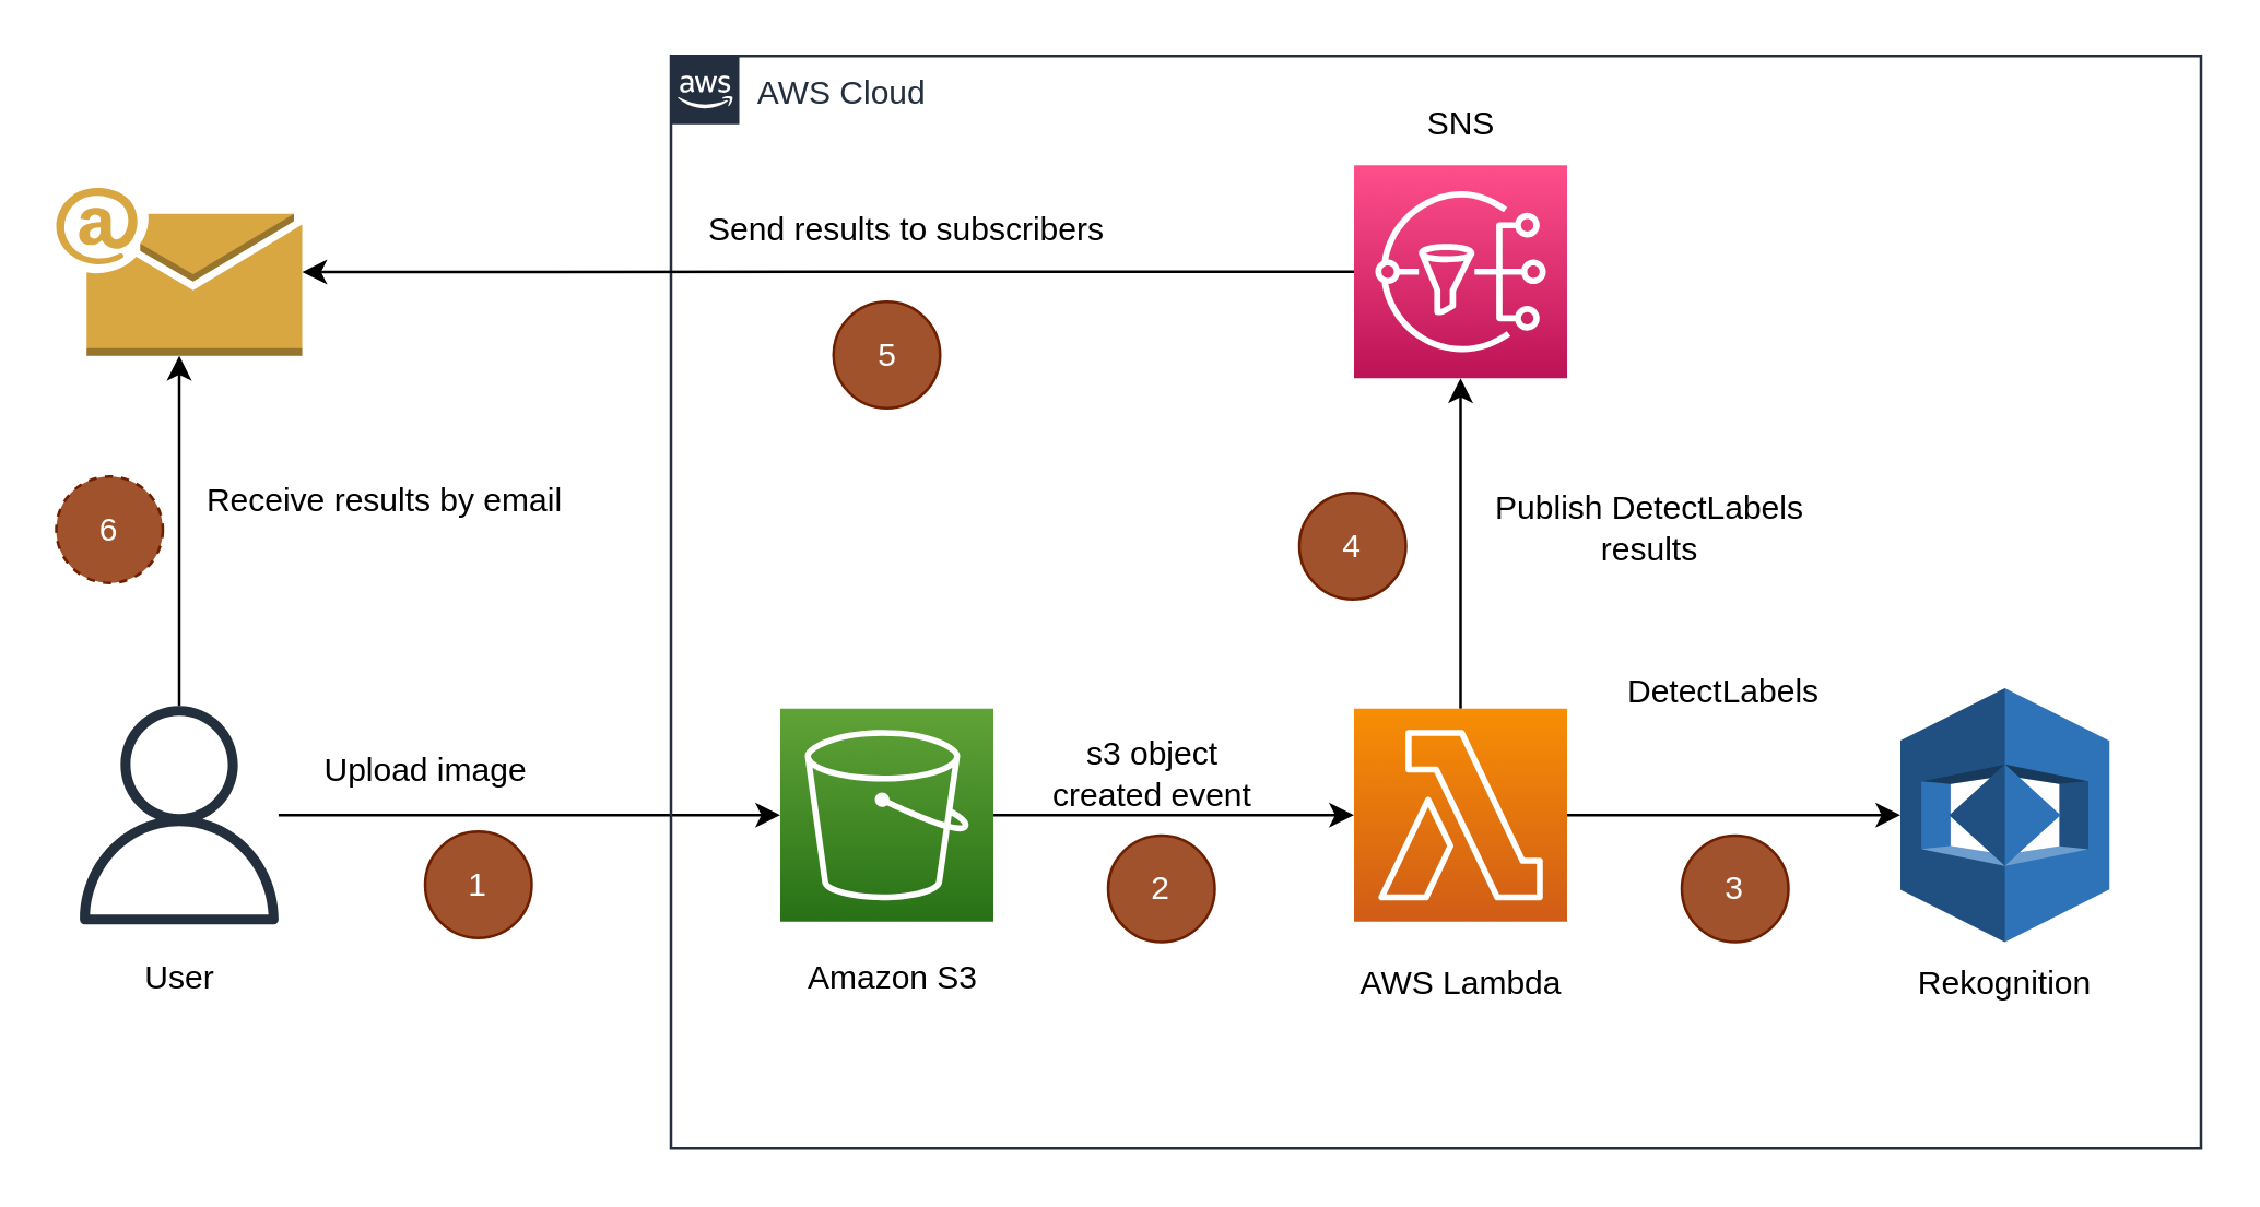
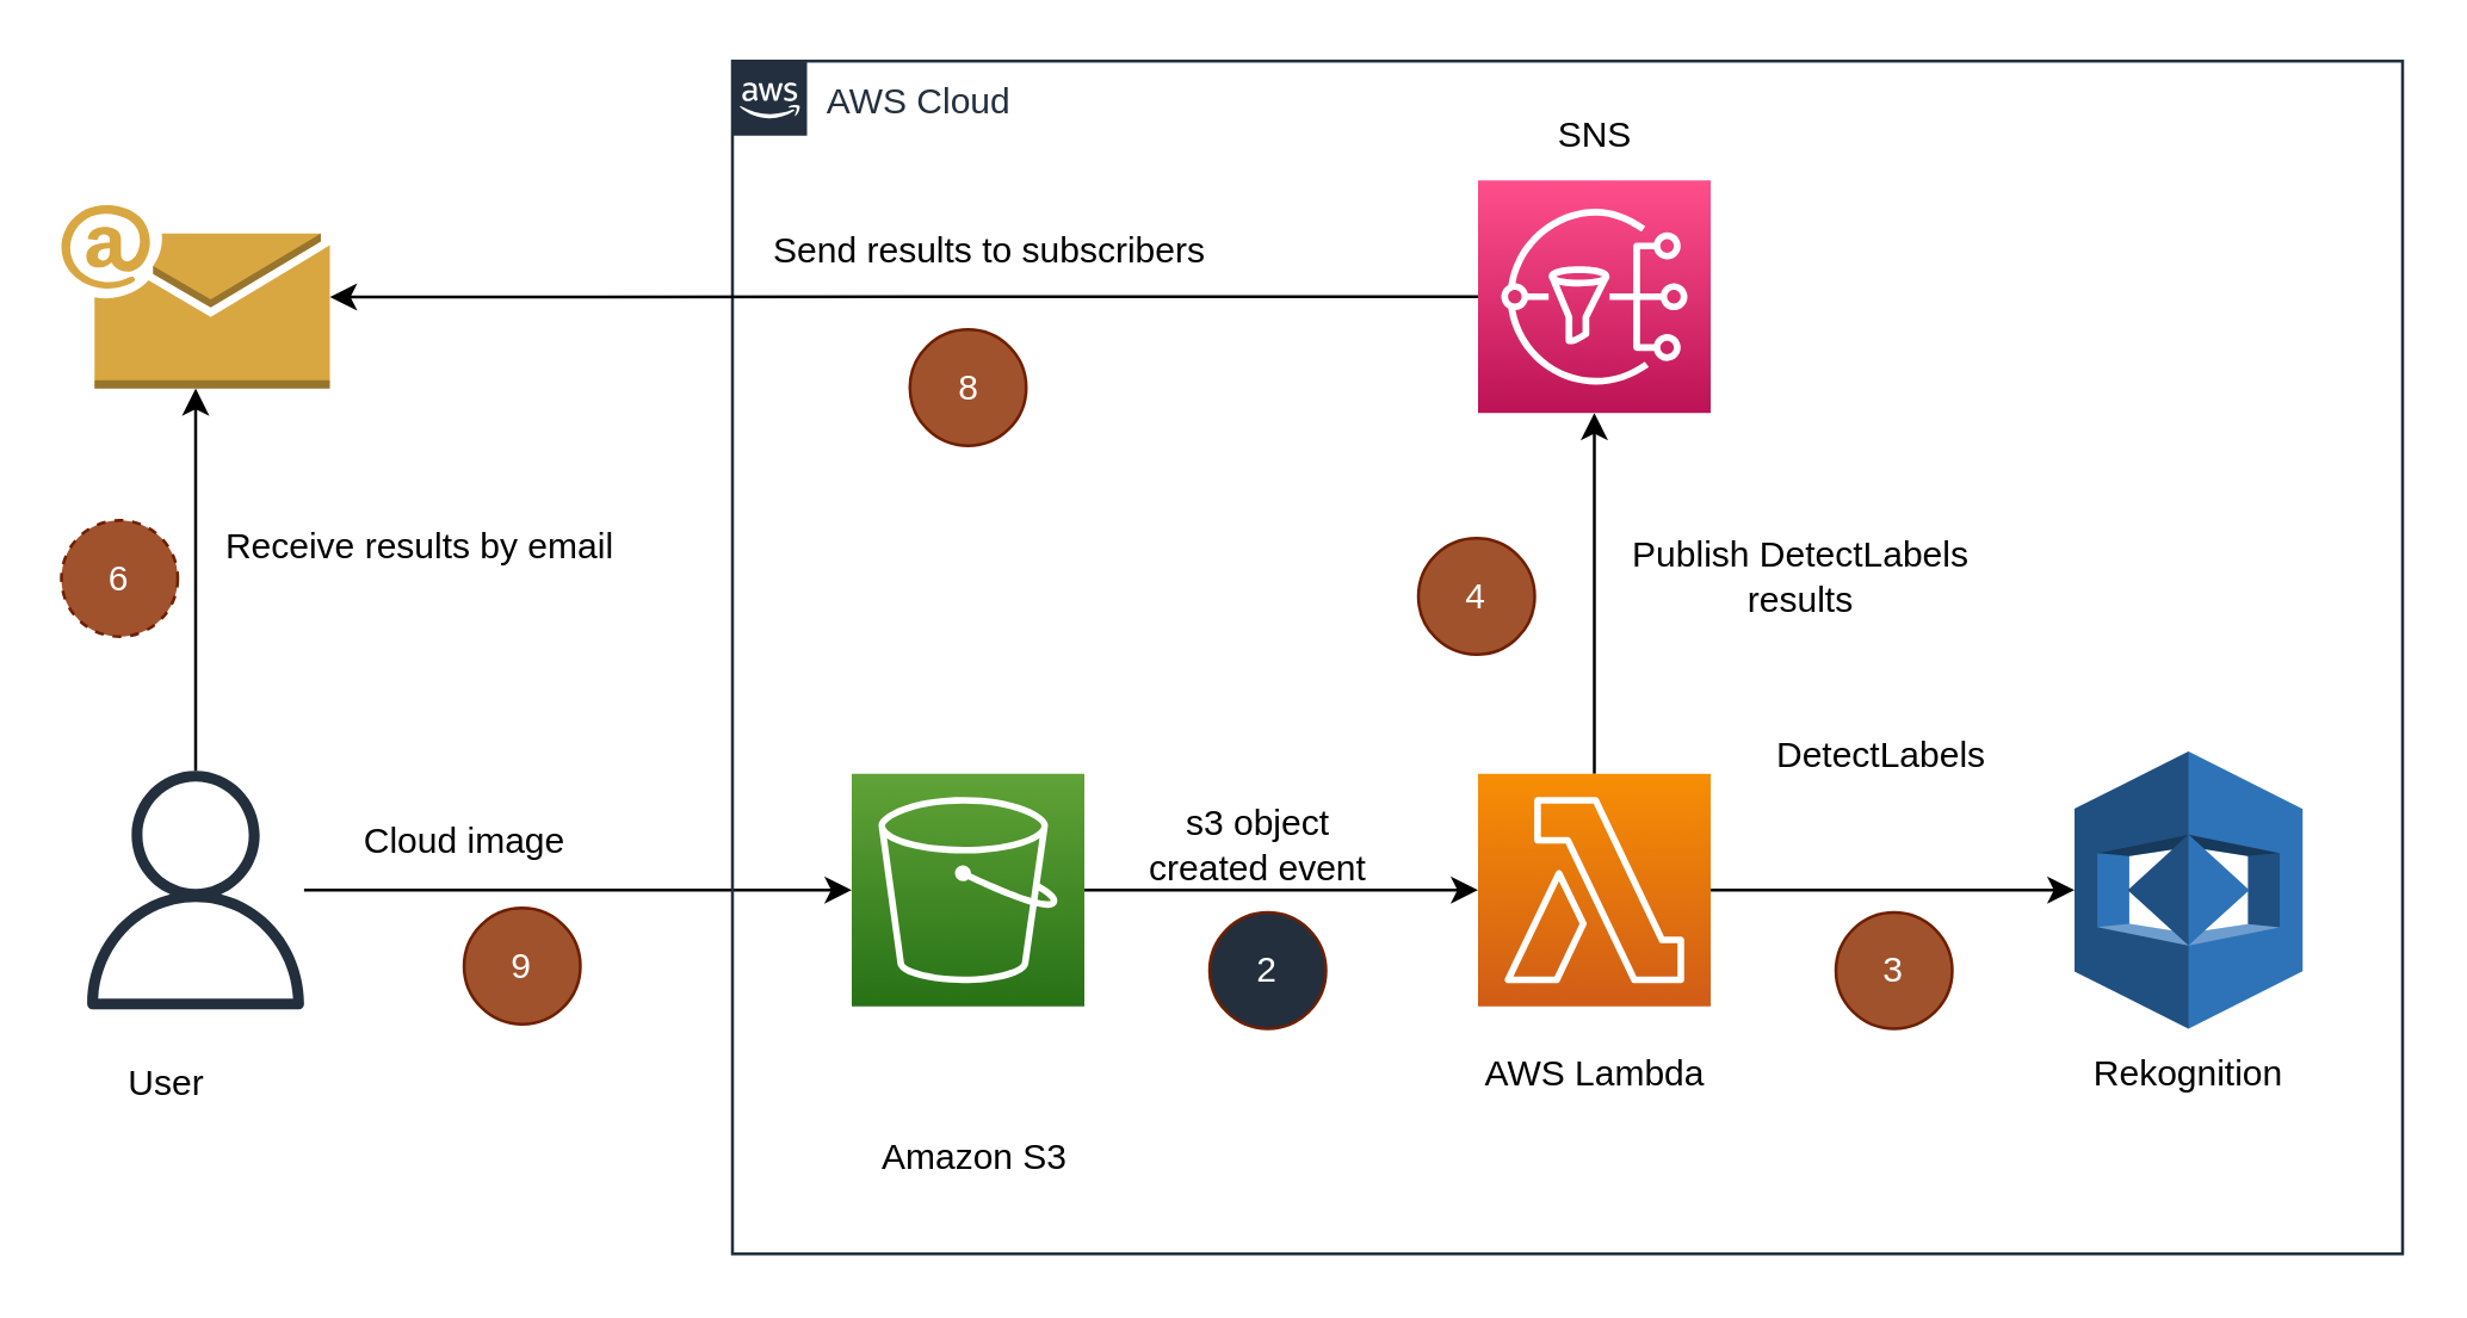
  <mxCell id="0" />
  <mxCell id="1" parent="0" />
  <mxCell id="2" style="edgeStyle=orthogonalEdgeStyle;rounded=0;orthogonalLoop=1;jettySize=auto;html=1;entryX=0;entryY=0.5;entryDx=0;entryDy=0;entryPerimeter=0;" edge="1" parent="1" source="4" target="7"><mxGeometry relative="1" as="geometry" /></mxCell>
  <mxCell id="3" style="edgeStyle=orthogonalEdgeStyle;rounded=0;orthogonalLoop=1;jettySize=auto;html=1;" edge="1" parent="1" source="4" target="21"><mxGeometry relative="1" as="geometry" /></mxCell>
  <mxCell id="4" value="" style="sketch=0;outlineConnect=0;fontColor=#232F3E;gradientColor=none;fillColor=#232F3D;strokeColor=none;dashed=0;verticalLabelPosition=bottom;verticalAlign=top;align=center;html=1;fontSize=12;fontStyle=0;aspect=fixed;pointerEvents=1;shape=mxgraph.aws4.user;" vertex="1" parent="1"><mxGeometry x="25" y="258" width="80" height="80" as="geometry" /></mxCell>
  <mxCell id="5" value="AWS Cloud" style="points=[[0,0],[0.25,0],[0.5,0],[0.75,0],[1,0],[1,0.25],[1,0.5],[1,0.75],[1,1],[0.75,1],[0.5,1],[0.25,1],[0,1],[0,0.75],[0,0.5],[0,0.25]];outlineConnect=0;gradientColor=none;html=1;whiteSpace=wrap;fontSize=12;fontStyle=0;container=1;pointerEvents=0;collapsible=0;recursiveResize=0;shape=mxgraph.aws4.group;grIcon=mxgraph.aws4.group_aws_cloud_alt;strokeColor=#232F3E;fillColor=none;verticalAlign=top;align=left;spacingLeft=30;fontColor=#232F3E;dashed=0;" vertex="1" parent="1"><mxGeometry x="245" y="20" width="560" height="400" as="geometry" /></mxCell>
  <mxCell id="6" style="edgeStyle=orthogonalEdgeStyle;rounded=0;orthogonalLoop=1;jettySize=auto;html=1;entryX=0;entryY=0.5;entryDx=0;entryDy=0;entryPerimeter=0;" edge="1" parent="5" source="7" target="10"><mxGeometry relative="1" as="geometry" /></mxCell>
  <mxCell id="7" value="" style="sketch=0;points=[[0,0,0],[0.25,0,0],[0.5,0,0],[0.75,0,0],[1,0,0],[0,1,0],[0.25,1,0],[0.5,1,0],[0.75,1,0],[1,1,0],[0,0.25,0],[0,0.5,0],[0,0.75,0],[1,0.25,0],[1,0.5,0],[1,0.75,0]];outlineConnect=0;fontColor=#232F3E;gradientColor=#60A337;gradientDirection=north;fillColor=#277116;strokeColor=#ffffff;dashed=0;verticalLabelPosition=bottom;verticalAlign=top;align=center;html=1;fontSize=12;fontStyle=0;aspect=fixed;shape=mxgraph.aws4.resourceIcon;resIcon=mxgraph.aws4.s3;" vertex="1" parent="5"><mxGeometry x="40" y="239" width="78" height="78" as="geometry" /></mxCell>
  <mxCell id="8" style="edgeStyle=orthogonalEdgeStyle;rounded=0;orthogonalLoop=1;jettySize=auto;html=1;entryX=0;entryY=0.5;entryDx=0;entryDy=0;entryPerimeter=0;" edge="1" parent="5" source="10" target="12"><mxGeometry relative="1" as="geometry" /></mxCell>
  <mxCell id="9" style="edgeStyle=orthogonalEdgeStyle;rounded=0;orthogonalLoop=1;jettySize=auto;html=1;" edge="1" parent="5" source="10" target="11"><mxGeometry relative="1" as="geometry" /></mxCell>
  <mxCell id="10" value="" style="sketch=0;points=[[0,0,0],[0.25,0,0],[0.5,0,0],[0.75,0,0],[1,0,0],[0,1,0],[0.25,1,0],[0.5,1,0],[0.75,1,0],[1,1,0],[0,0.25,0],[0,0.5,0],[0,0.75,0],[1,0.25,0],[1,0.5,0],[1,0.75,0]];outlineConnect=0;fontColor=#232F3E;gradientColor=#F78E04;gradientDirection=north;fillColor=#D05C17;strokeColor=#ffffff;dashed=0;verticalLabelPosition=bottom;verticalAlign=top;align=center;html=1;fontSize=12;fontStyle=0;aspect=fixed;shape=mxgraph.aws4.resourceIcon;resIcon=mxgraph.aws4.lambda;" vertex="1" parent="5"><mxGeometry x="250" y="239" width="78" height="78" as="geometry" /></mxCell>
  <mxCell id="11" value="" style="sketch=0;points=[[0,0,0],[0.25,0,0],[0.5,0,0],[0.75,0,0],[1,0,0],[0,1,0],[0.25,1,0],[0.5,1,0],[0.75,1,0],[1,1,0],[0,0.25,0],[0,0.5,0],[0,0.75,0],[1,0.25,0],[1,0.5,0],[1,0.75,0]];outlineConnect=0;fontColor=#232F3E;gradientColor=#FF4F8B;gradientDirection=north;fillColor=#BC1356;strokeColor=#ffffff;dashed=0;verticalLabelPosition=bottom;verticalAlign=top;align=center;html=1;fontSize=12;fontStyle=0;aspect=fixed;shape=mxgraph.aws4.resourceIcon;resIcon=mxgraph.aws4.sns;" vertex="1" parent="5"><mxGeometry x="250" y="40" width="78" height="78" as="geometry" /></mxCell>
  <mxCell id="12" value="" style="outlineConnect=0;dashed=0;verticalLabelPosition=bottom;verticalAlign=top;align=center;html=1;shape=mxgraph.aws3.rekognition;fillColor=#2E73B8;gradientColor=none;" vertex="1" parent="5"><mxGeometry x="450" y="231.5" width="76.5" height="93" as="geometry" /></mxCell>
  <mxCell id="13" value="AWS Lambda" style="text;html=1;align=center;verticalAlign=middle;resizable=0;points=[];autosize=1;strokeColor=none;fillColor=none;" vertex="1" parent="5"><mxGeometry x="239" y="324.5" width="100" height="30" as="geometry" /></mxCell>
  <mxCell id="14" value="DetectLabels" style="text;html=1;align=center;verticalAlign=middle;resizable=0;points=[];autosize=1;strokeColor=none;fillColor=none;" vertex="1" parent="5"><mxGeometry x="340" y="218" width="90" height="30" as="geometry" /></mxCell>
  <mxCell id="15" value="Rekognition" style="text;html=1;align=center;verticalAlign=middle;resizable=0;points=[];autosize=1;strokeColor=none;fillColor=none;" vertex="1" parent="5"><mxGeometry x="443.25" y="324.5" width="90" height="30" as="geometry" /></mxCell>
- <mxCell id="16" value="2" style="ellipse;whiteSpace=wrap;html=1;aspect=fixed;fillColor=#a0522d;strokeColor=#6D1F00;fontColor=#ffffff;" vertex="1" parent="5"><mxGeometry x="160" y="285.5" width="39" height="39" as="geometry" /></mxCell>
+ <mxCell id="16" value="2" style="ellipse;whiteSpace=wrap;html=1;aspect=fixed;fillColor=#232f3d;strokeColor=#6D1F00;fontColor=#ffffff;" vertex="1" parent="5"><mxGeometry x="160" y="285.5" width="39" height="39" as="geometry" /></mxCell>
  <mxCell id="17" value="3" style="ellipse;whiteSpace=wrap;html=1;aspect=fixed;fillColor=#a0522d;strokeColor=#6D1F00;fontColor=#ffffff;" vertex="1" parent="5"><mxGeometry x="370" y="285.5" width="39" height="39" as="geometry" /></mxCell>
  <mxCell id="18" value="4" style="ellipse;whiteSpace=wrap;html=1;aspect=fixed;fillColor=#a0522d;strokeColor=#6D1F00;fontColor=#ffffff;" vertex="1" parent="5"><mxGeometry x="230" y="160" width="39" height="39" as="geometry" /></mxCell>
- <mxCell id="19" value="5" style="ellipse;whiteSpace=wrap;html=1;aspect=fixed;fillColor=#a0522d;strokeColor=#6D1F00;fontColor=#ffffff;" vertex="1" parent="5"><mxGeometry x="59.5" y="90" width="39" height="39" as="geometry" /></mxCell>
+ <mxCell id="19" value="8" style="ellipse;whiteSpace=wrap;html=1;aspect=fixed;fillColor=#a0522d;strokeColor=#6D1F00;fontColor=#ffffff;" vertex="1" parent="5"><mxGeometry x="59.5" y="90" width="39" height="39" as="geometry" /></mxCell>
  <mxCell id="20" value="SNS" style="text;html=1;align=center;verticalAlign=middle;resizable=0;points=[];autosize=1;strokeColor=none;fillColor=none;" vertex="1" parent="5"><mxGeometry x="264" y="10" width="50" height="30" as="geometry" /></mxCell>
  <mxCell id="21" value="" style="outlineConnect=0;dashed=0;verticalLabelPosition=bottom;verticalAlign=top;align=center;html=1;shape=mxgraph.aws3.email;fillColor=#D9A741;gradientColor=none;" vertex="1" parent="1"><mxGeometry x="20" y="68.25" width="90" height="61.5" as="geometry" /></mxCell>
- <mxCell id="22" value="Upload image" style="text;html=1;align=center;verticalAlign=middle;resizable=0;points=[];autosize=1;strokeColor=none;fillColor=none;" vertex="1" parent="1"><mxGeometry x="105" y="267" width="100" height="30" as="geometry" /></mxCell>
- <mxCell id="23" value="User" style="text;html=1;align=center;verticalAlign=middle;resizable=0;points=[];autosize=1;strokeColor=none;fillColor=none;" vertex="1" parent="1"><mxGeometry x="40" y="343" width="50" height="30" as="geometry" /></mxCell>
- <mxCell id="24" value="Amazon S3" style="text;html=1;align=center;verticalAlign=middle;resizable=0;points=[];autosize=1;strokeColor=none;fillColor=none;" vertex="1" parent="1"><mxGeometry x="281" y="343" width="90" height="30" as="geometry" /></mxCell>
+ <mxCell id="22" value="Cloud image" style="text;html=1;align=center;verticalAlign=middle;resizable=0;points=[];autosize=1;strokeColor=none;fillColor=none;" vertex="1" parent="1"><mxGeometry x="105" y="267" width="100" height="30" as="geometry" /></mxCell>
+ <mxCell id="23" value="User" style="text;html=1;align=center;verticalAlign=middle;resizable=0;points=[];autosize=1;strokeColor=none;fillColor=none;" vertex="1" parent="1"><mxGeometry x="30" y="348" width="50" height="30" as="geometry" /></mxCell>
+ <mxCell id="24" value="Amazon S3" style="text;html=1;align=center;verticalAlign=middle;resizable=0;points=[];autosize=1;strokeColor=none;fillColor=none;" vertex="1" parent="1"><mxGeometry x="281" y="373" width="90" height="30" as="geometry" /></mxCell>
  <mxCell id="25" value="s3 object &lt;br&gt;created event" style="text;html=1;align=center;verticalAlign=middle;resizable=0;points=[];autosize=1;strokeColor=none;fillColor=none;" vertex="1" parent="1"><mxGeometry x="371" y="263" width="100" height="40" as="geometry" /></mxCell>
  <mxCell id="26" value="Publish DetectLabels&lt;br&gt;results" style="text;html=1;align=center;verticalAlign=middle;resizable=0;points=[];autosize=1;strokeColor=none;fillColor=none;" vertex="1" parent="1"><mxGeometry x="533" y="173" width="140" height="40" as="geometry" /></mxCell>
  <mxCell id="27" style="edgeStyle=orthogonalEdgeStyle;rounded=0;orthogonalLoop=1;jettySize=auto;html=1;" edge="1" parent="1" source="11" target="21"><mxGeometry relative="1" as="geometry" /></mxCell>
  <mxCell id="28" value="Send results to subscribers" style="text;html=1;align=center;verticalAlign=middle;resizable=0;points=[];autosize=1;strokeColor=none;fillColor=none;" vertex="1" parent="1"><mxGeometry x="246" y="69" width="170" height="30" as="geometry" /></mxCell>
  <mxCell id="29" value="Receive results by email" style="text;html=1;align=center;verticalAlign=middle;resizable=0;points=[];autosize=1;strokeColor=none;fillColor=none;" vertex="1" parent="1"><mxGeometry x="65" y="168" width="150" height="30" as="geometry" /></mxCell>
- <mxCell id="30" value="1" style="ellipse;whiteSpace=wrap;html=1;aspect=fixed;fillColor=#a0522d;strokeColor=#6D1F00;fontColor=#ffffff;" vertex="1" parent="1"><mxGeometry x="155" y="304" width="39" height="39" as="geometry" /></mxCell>
+ <mxCell id="30" value="9" style="ellipse;whiteSpace=wrap;html=1;aspect=fixed;fillColor=#a0522d;strokeColor=#6D1F00;fontColor=#ffffff;" vertex="1" parent="1"><mxGeometry x="155" y="304" width="39" height="39" as="geometry" /></mxCell>
  <mxCell id="31" value="6" style="ellipse;whiteSpace=wrap;html=1;aspect=fixed;fillColor=#a0522d;strokeColor=#6D1F00;fontColor=#ffffff;dashed=1;" vertex="1" parent="1"><mxGeometry x="20" y="174" width="39" height="39" as="geometry" /></mxCell>
